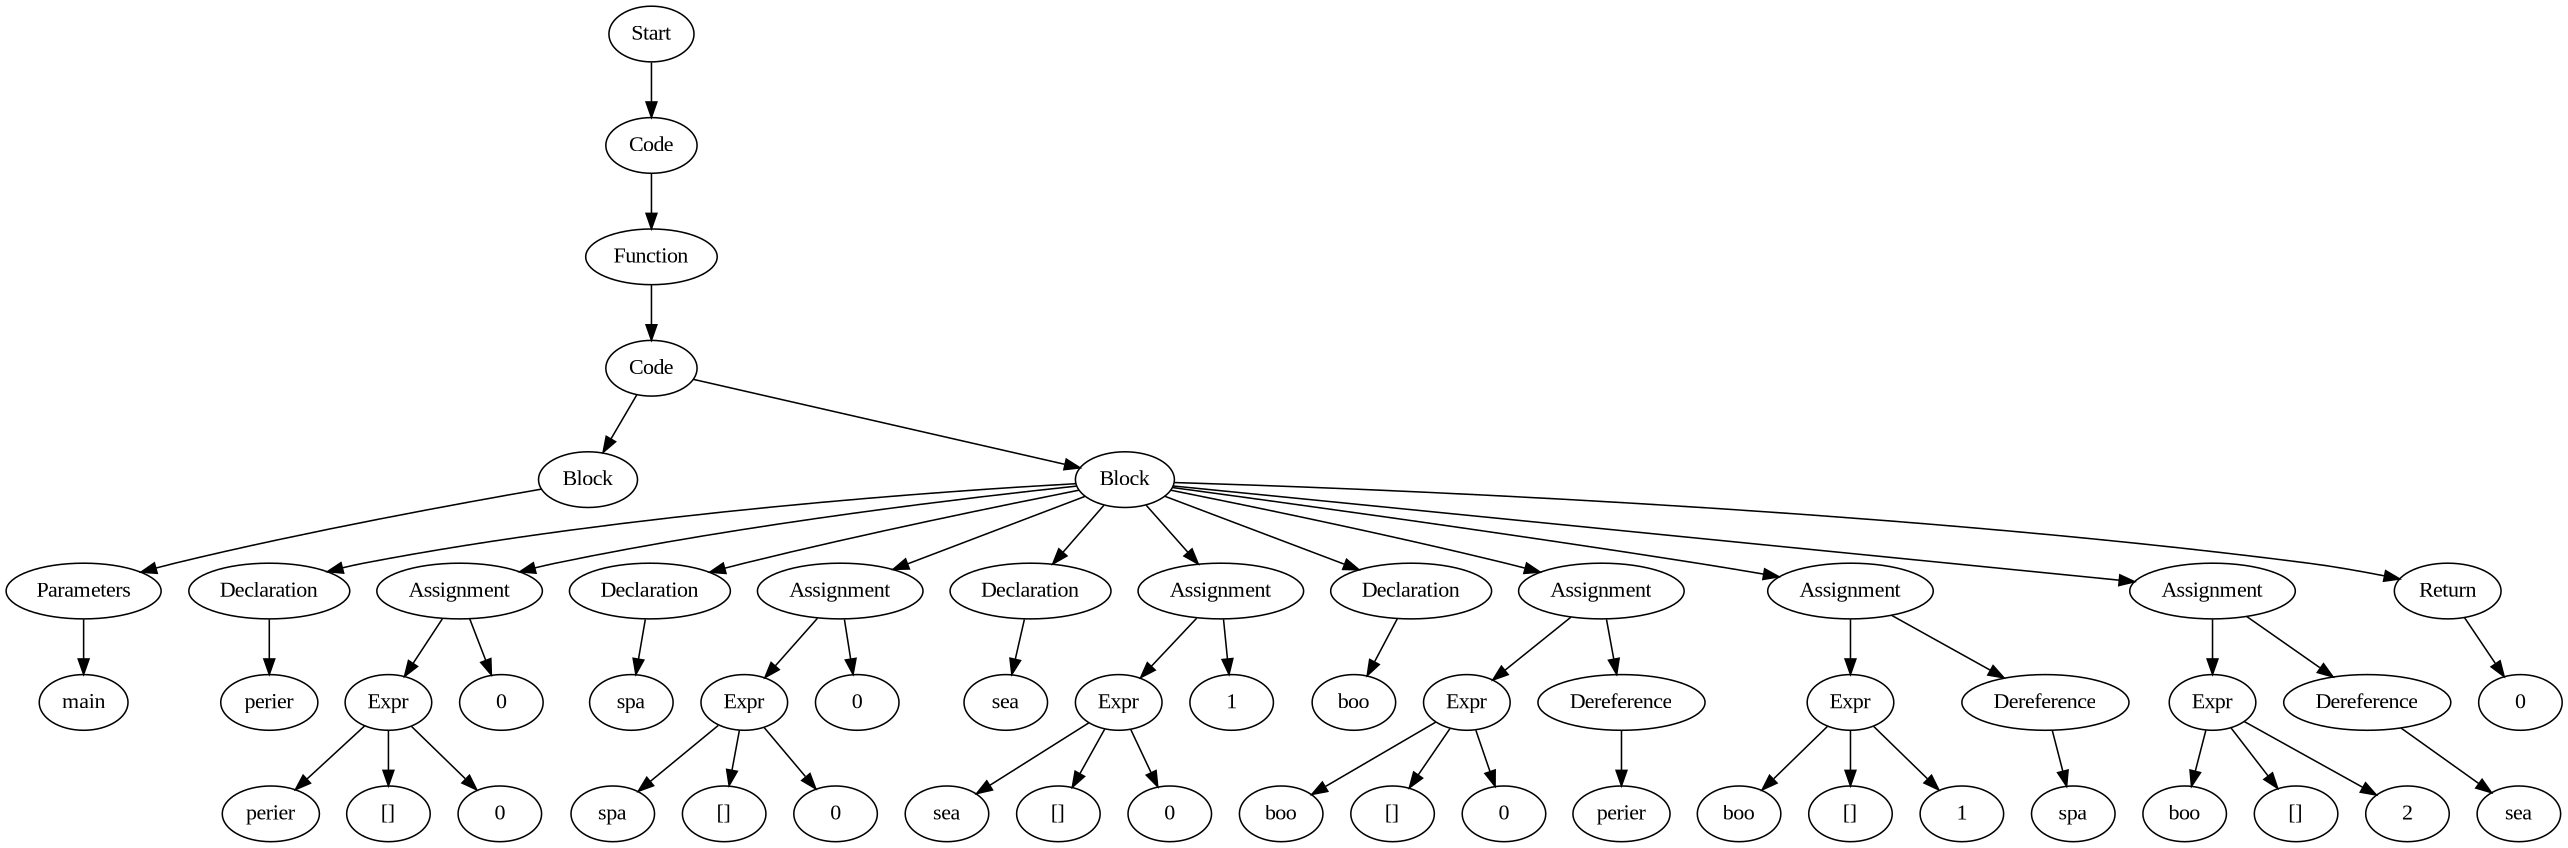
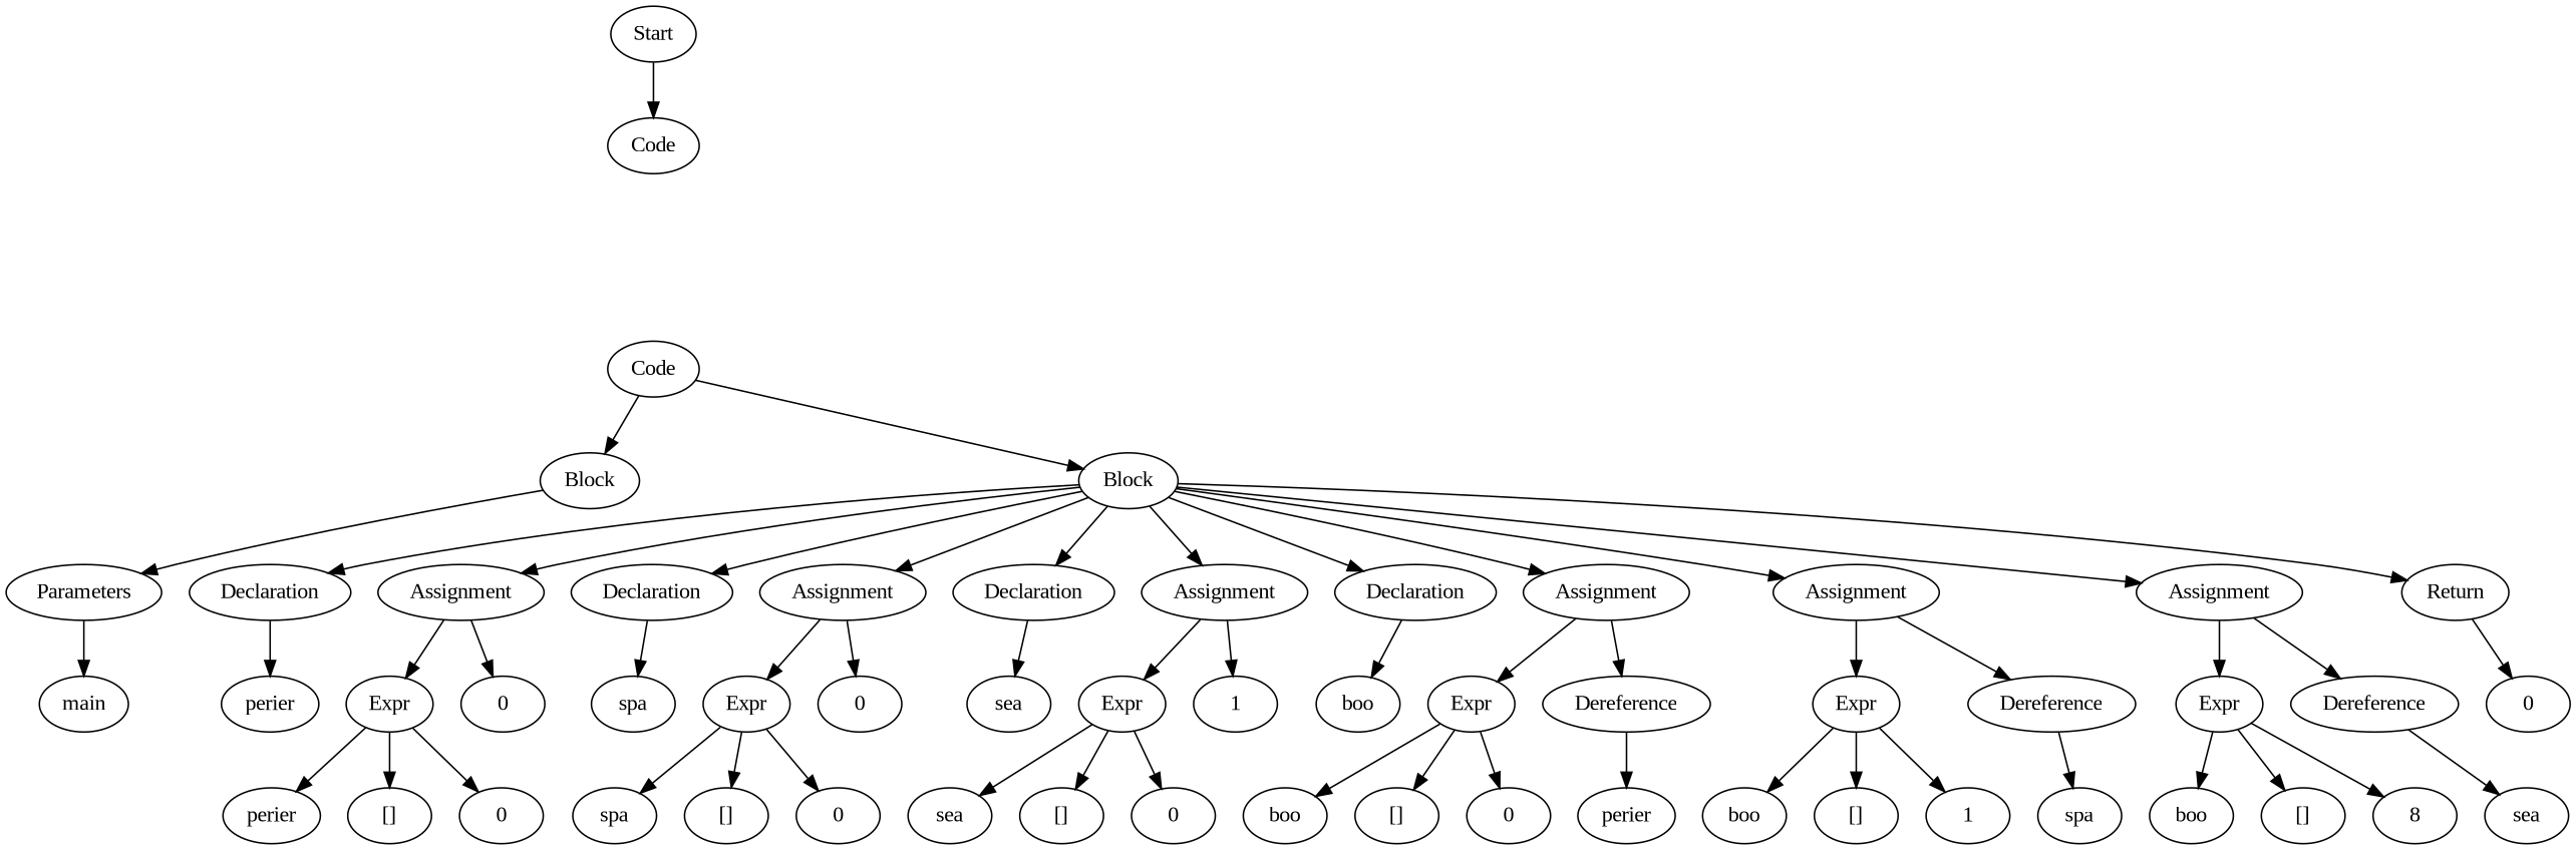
  digraph {
    fontname="Liberation Serif"
    node [fontname="Liberation Serif"]
    edge [fontname="Liberation Serif"]
    n1 [label=Start]
    n2 [label=Code]
-   n3 [label=Function]
    n4 [label=Code]
    n5 [label=main]
    n6 [label=Block]
    n7 [label=Block]
    n8 [label=Parameters]
    n9 [label=Declaration]
    n10 [label=Assignment]
    n11 [label=Declaration]
    n12 [label=Assignment]
    n13 [label=Declaration]
    n14 [label=Assignment]
    n15 [label=Declaration]
    n16 [label=Assignment]
    n17 [label=Assignment]
    n18 [label=Assignment]
    n19 [label=Return]
    n20 [label=perier]
    n21 [label=Expr]
    n22 [label=0]
    n23 [label=spa]
    n24 [label=Expr]
    n25 [label=0]
    n26 [label=sea]
    n27 [label=Expr]
    n28 [label=1]
    n29 [label=boo]
    n30 [label=Expr]
    n31 [label=Dereference]
    n32 [label=Expr]
    n33 [label=Dereference]
    n34 [label=Expr]
    n35 [label=Dereference]
    n36 [label=0]
    n37 [label=perier]
    n38 [label="[]"]
    n39 [label=0]
    n40 [label=spa]
    n41 [label="[]"]
    n42 [label=0]
    n43 [label=sea]
    n44 [label="[]"]
    n45 [label=0]
    n46 [label=boo]
    n47 [label="[]"]
    n48 [label=0]
    n49 [label=perier]
    n50 [label=boo]
    n51 [label="[]"]
    n52 [label=1]
    n53 [label=spa]
    n54 [label=boo]
    n55 [label="[]"]
-   n56 [label=2]
+   n56 [label=8]
    n57 [label=sea]
    n1 -> n2
-   n2 -> n3
-   n3 -> n4
    n4 -> n6
    n4 -> n7
    n6 -> n8
    n7 -> n9
    n7 -> n10
    n7 -> n11
    n7 -> n12
    n7 -> n13
    n7 -> n14
    n7 -> n15
    n7 -> n16
    n7 -> n17
    n7 -> n18
    n7 -> n19
    n8 -> n5
    n9 -> n20
    n10 -> n21
    n10 -> n22
    n11 -> n23
    n12 -> n24
    n12 -> n25
    n13 -> n26
    n14 -> n27
    n14 -> n28
    n15 -> n29
    n16 -> n30
    n16 -> n31
    n17 -> n32
    n17 -> n33
    n18 -> n34
    n18 -> n35
    n19 -> n36
    n21 -> n37
    n21 -> n38
    n21 -> n39
    n24 -> n40
    n24 -> n41
    n24 -> n42
    n27 -> n43
    n27 -> n44
    n27 -> n45
    n30 -> n46
    n30 -> n47
    n30 -> n48
    n31 -> n49
    n32 -> n50
    n32 -> n51
    n32 -> n52
    n33 -> n53
    n34 -> n54
    n34 -> n55
    n34 -> n56
    n35 -> n57
  }
